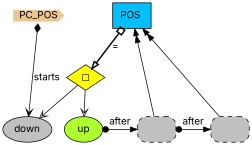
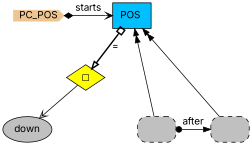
  digraph {
    fontname=Inter
    node [fontname=Inter shape=rectangle style=filled fillcolor=gray]
    edge [fontname=Inter]
    n1 [color=burlywood2 height=.2 label=PC_POS shape=cds width=.2 fillcolor=""]
    n2 [fillcolor=deepskyblue label="POS " shape=box]
    n3 [label=" " style="rounded,filled,dashed"]
    n4 [label=" " style="rounded,filled,dashed"]
-   n5 [fillcolor=greenyellow label=up shape=ellipse]
    n6 [fillcolor=yellow label="◻︎" shape=diamond]
    n7 [label=down shape=ellipse]
    subgraph sub_1 {
      rank=min
      n1
      n2
    }
    subgraph sub_2 {
      rank=same
      n3
      n4
-     n5
    }
    subgraph sub_3 {
      rank=same
      n3
      n4
    }
-   n1 -> n7 [arrowhead=open arrowtail=diamond dir=both label=starts]
+   n1 -> n2 [arrowhead=open arrowtail=diamond dir=both label=starts]
    n2 -> n6 [arrowhead=onormal arrowtail=obox dir=both label="=" penwidth=2]
    n3 -> n2 [arrowhead=normalnormal label=" "]
    n4 -> n2 [arrowhead=normalnormal label=" "]
    n4 -> n3 [arrowtail=dot dir=both label=after]
-   n5 -> n4 [arrowtail=dot dir=both label=after]
-   n6 -> n5 [arrowhead=vee fillcolor=white]
    n6 -> n7 [arrowhead=vee fillcolor=white]
  }
